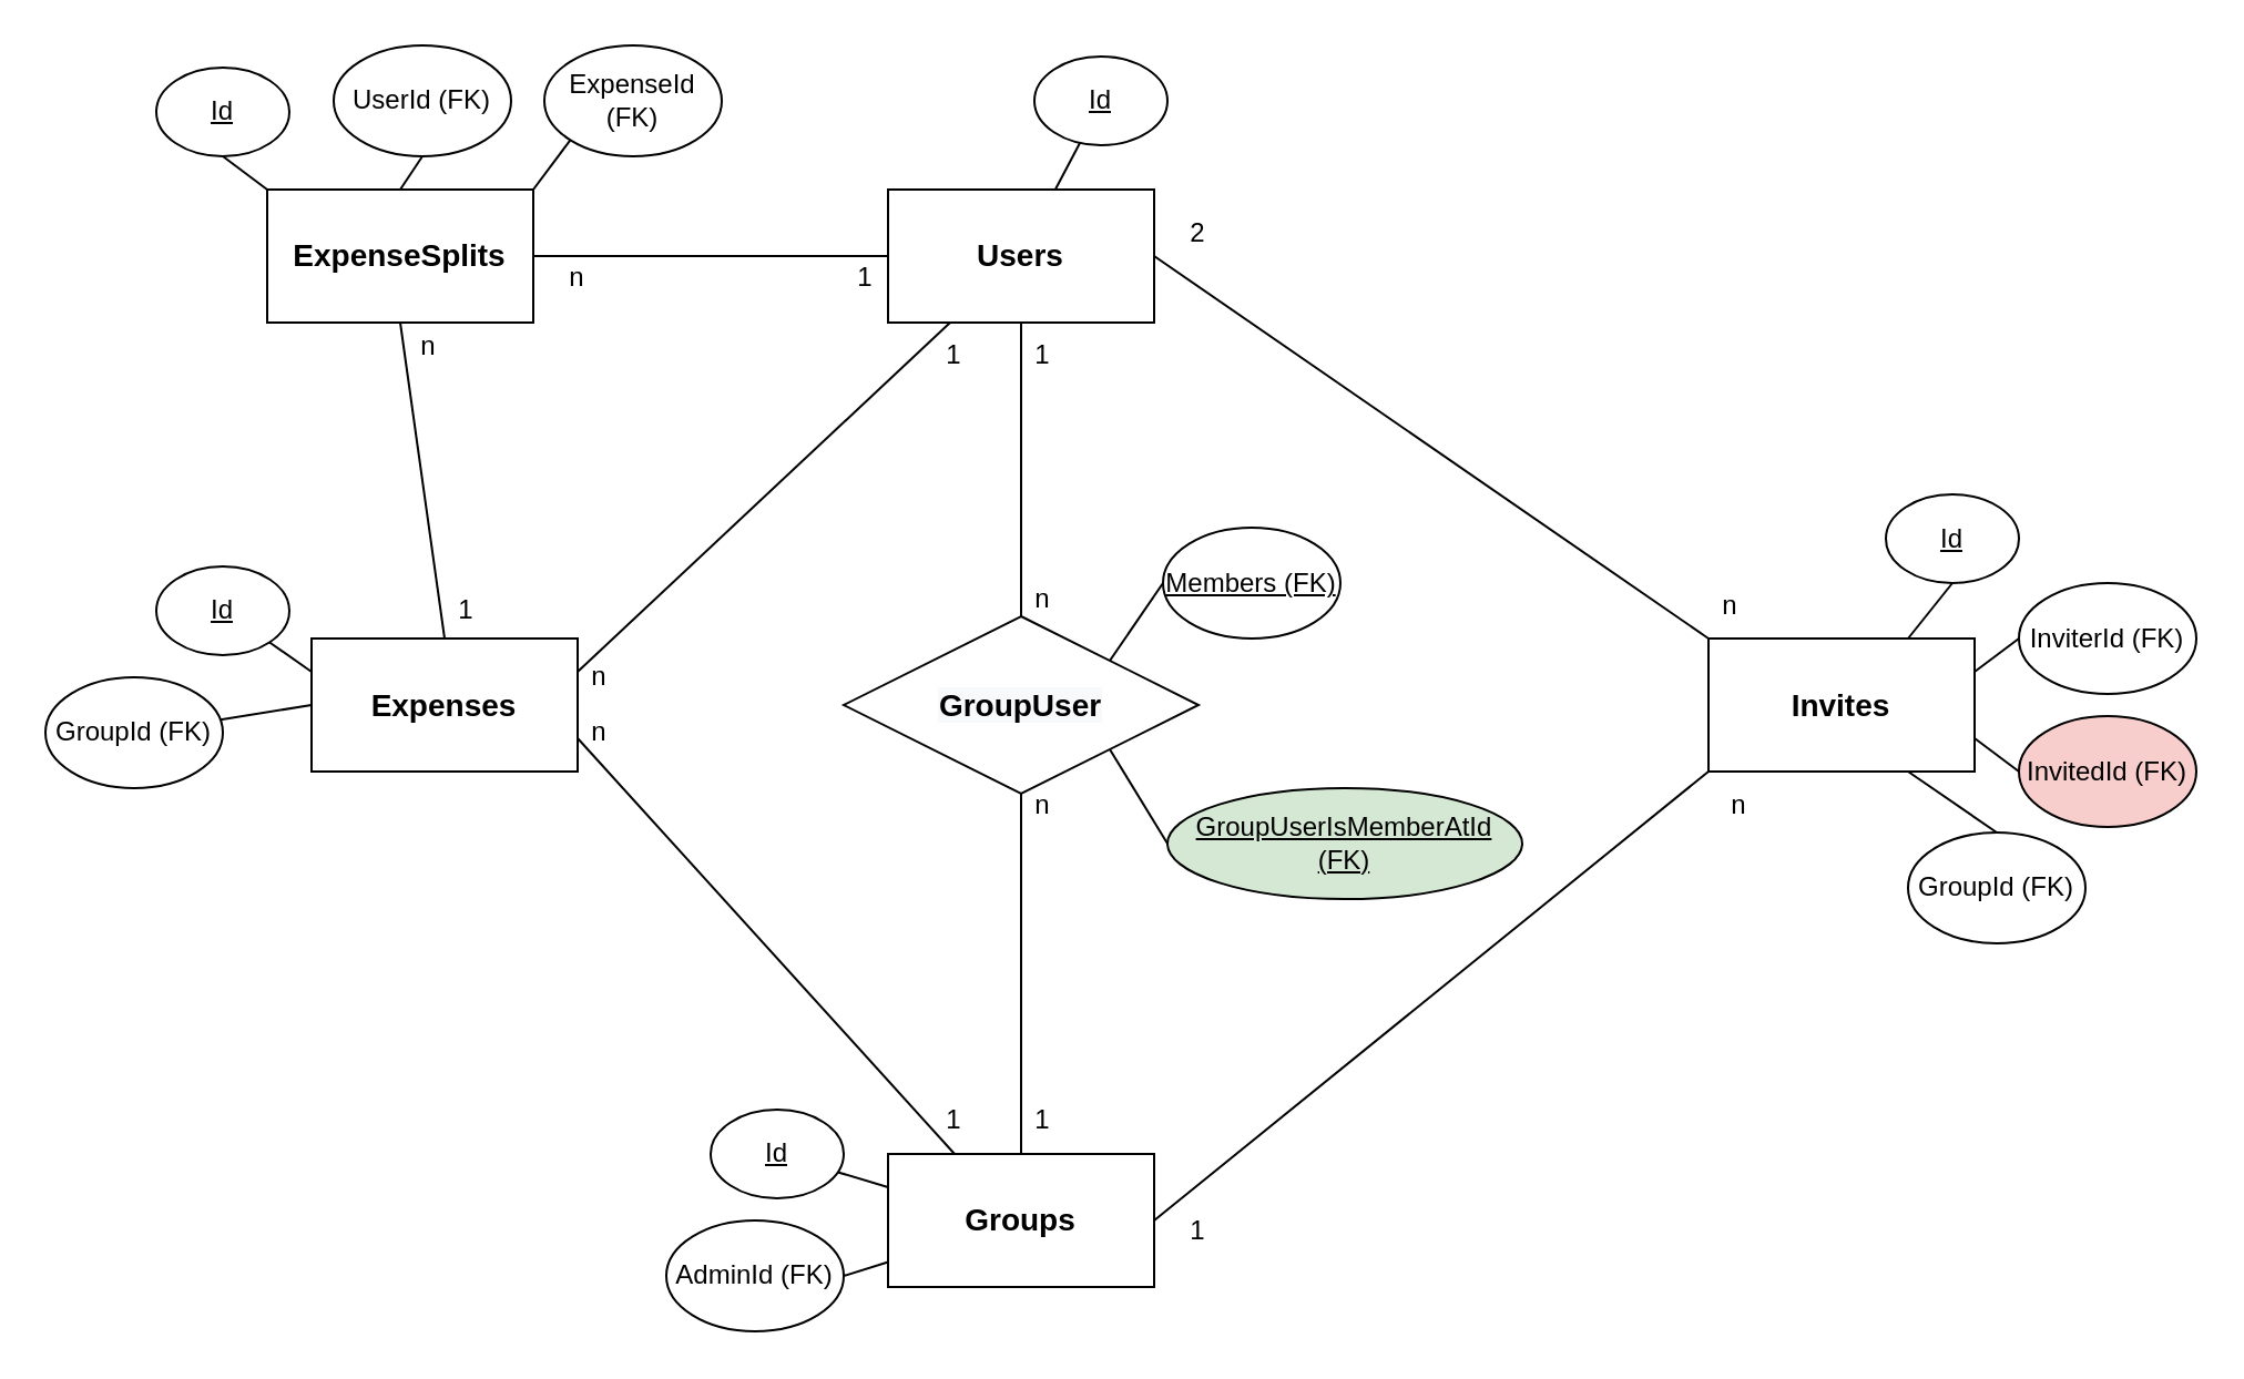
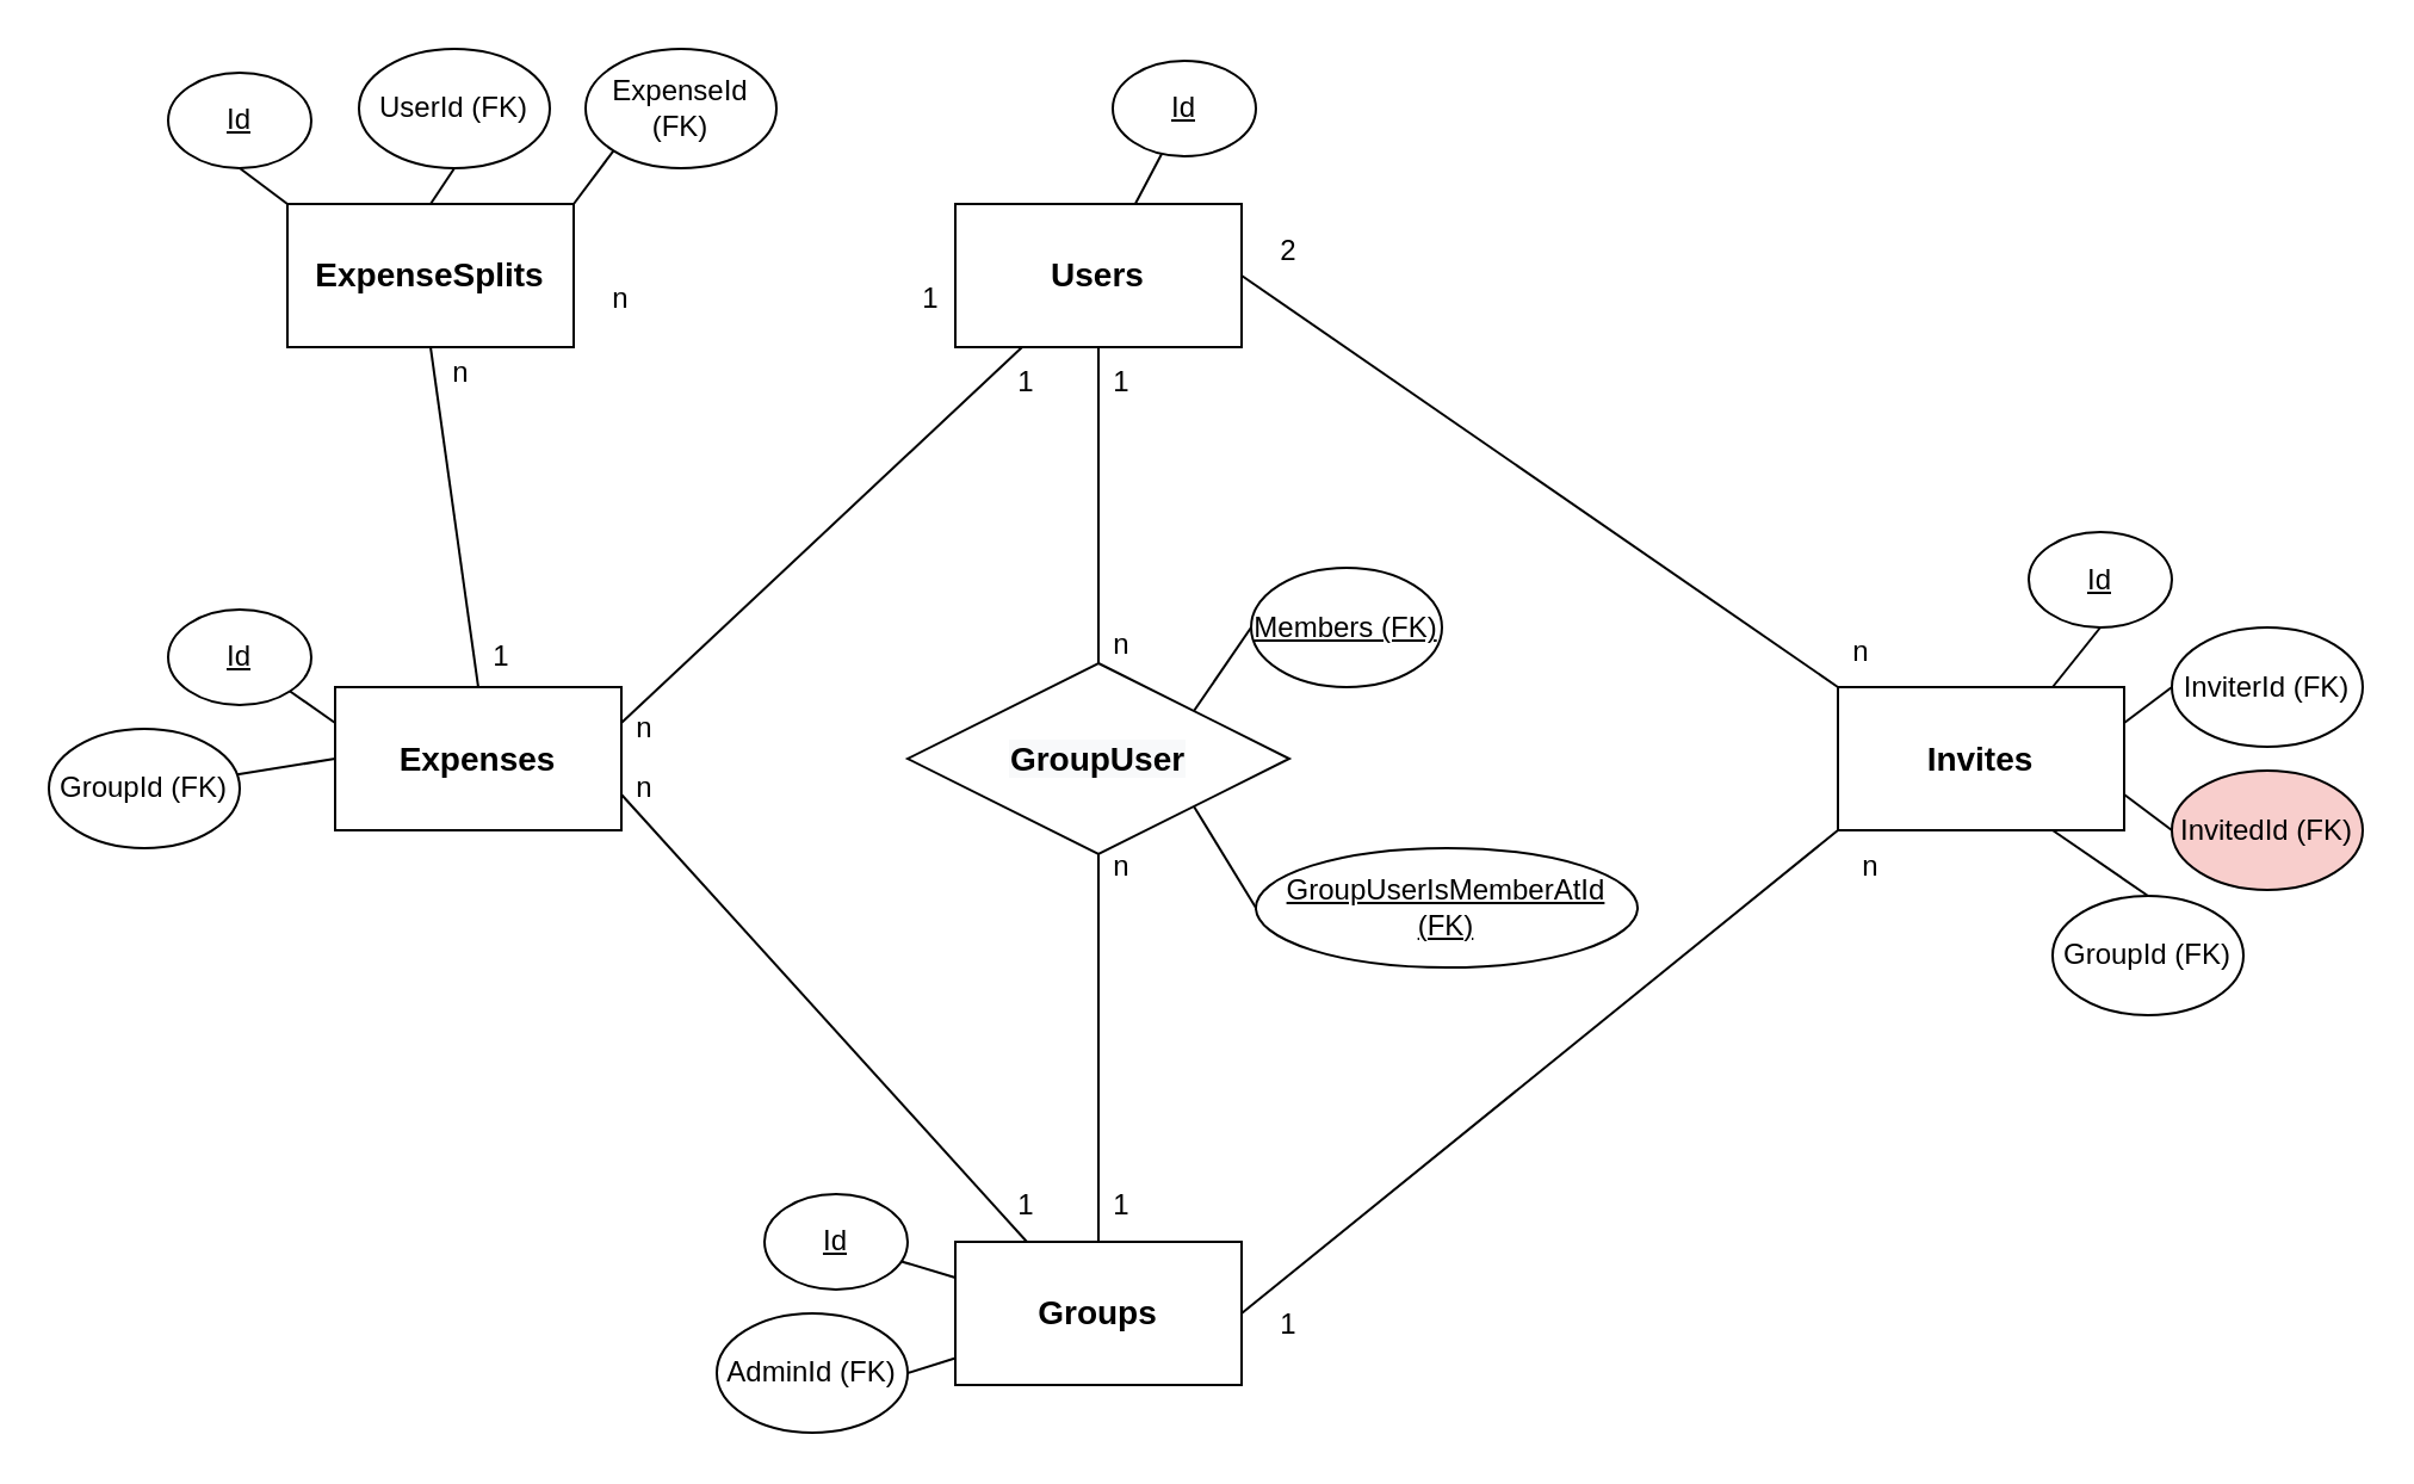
  <mxCell id="0" />
  <mxCell id="1" parent="0" />
  <mxCell id="2" style="edgeStyle=none;rounded=0;orthogonalLoop=1;jettySize=auto;html=1;exitX=1;exitY=0.75;exitDx=0;exitDy=0;entryX=0.25;entryY=0;entryDx=0;entryDy=0;endArrow=none;endFill=0;" edge="1" parent="1" source="4" target="10"><mxGeometry relative="1" as="geometry" /></mxCell>
  <mxCell id="3" style="edgeStyle=none;rounded=0;orthogonalLoop=1;jettySize=auto;html=1;exitX=1;exitY=0.25;exitDx=0;exitDy=0;endArrow=none;endFill=0;" edge="1" parent="1" source="4" target="9"><mxGeometry relative="1" as="geometry" /></mxCell>
  <mxCell id="4" value="&lt;span style=&quot;font-weight: 700;&quot;&gt;Expenses&lt;/span&gt;" style="rounded=0;whiteSpace=wrap;html=1;fontSize=14;" parent="1" vertex="1"><mxGeometry x="140" y="287.5" width="120" height="60" as="geometry" /></mxCell>
  <mxCell id="5" style="edgeStyle=none;rounded=0;orthogonalLoop=1;jettySize=auto;html=1;exitX=0;exitY=1;exitDx=0;exitDy=0;entryX=1;entryY=0.5;entryDx=0;entryDy=0;endArrow=none;endFill=0;" edge="1" parent="1" source="6" target="10"><mxGeometry relative="1" as="geometry" /></mxCell>
  <mxCell id="6" value="&lt;span style=&quot;font-weight: 700;&quot;&gt;Invites&lt;/span&gt;" style="rounded=0;whiteSpace=wrap;html=1;fontSize=14;" parent="1" vertex="1"><mxGeometry x="770" y="287.5" width="120" height="60" as="geometry" /></mxCell>
  <mxCell id="7" style="edgeStyle=none;rounded=0;orthogonalLoop=1;jettySize=auto;html=1;exitX=0.5;exitY=1;exitDx=0;exitDy=0;endArrow=none;endFill=0;" edge="1" parent="1" source="9" target="17"><mxGeometry relative="1" as="geometry" /></mxCell>
  <mxCell id="8" style="edgeStyle=none;rounded=0;orthogonalLoop=1;jettySize=auto;html=1;exitX=1;exitY=0.5;exitDx=0;exitDy=0;entryX=0;entryY=0;entryDx=0;entryDy=0;endArrow=none;endFill=0;" edge="1" parent="1" source="9" target="6"><mxGeometry relative="1" as="geometry" /></mxCell>
  <mxCell id="9" value="&lt;span style=&quot;font-weight: 700;&quot;&gt;Users&lt;/span&gt;" style="rounded=0;whiteSpace=wrap;html=1;fontSize=14;" parent="1" vertex="1"><mxGeometry x="400" y="85" width="120" height="60" as="geometry" /></mxCell>
  <mxCell id="10" value="&lt;span style=&quot;font-weight: 700;&quot;&gt;Groups&lt;/span&gt;" style="rounded=0;whiteSpace=wrap;html=1;fontSize=14;" parent="1" vertex="1"><mxGeometry x="400" y="520" width="120" height="60" as="geometry" /></mxCell>
- <mxCell id="11" style="edgeStyle=none;rounded=0;orthogonalLoop=1;jettySize=auto;html=1;exitX=1;exitY=0.5;exitDx=0;exitDy=0;entryX=0;entryY=0.5;entryDx=0;entryDy=0;endArrow=none;endFill=0;" edge="1" parent="1" source="13" target="9"><mxGeometry relative="1" as="geometry" /></mxCell>
  <mxCell id="12" style="edgeStyle=none;rounded=0;orthogonalLoop=1;jettySize=auto;html=1;exitX=0.5;exitY=1;exitDx=0;exitDy=0;entryX=0.5;entryY=0;entryDx=0;entryDy=0;endArrow=none;endFill=0;" edge="1" parent="1" source="13" target="4"><mxGeometry relative="1" as="geometry" /></mxCell>
  <mxCell id="13" value="&lt;span style=&quot;font-weight: 700;&quot;&gt;ExpenseSplits&lt;/span&gt;" style="rounded=0;whiteSpace=wrap;html=1;fontSize=14;" parent="1" vertex="1"><mxGeometry x="120" y="85" width="120" height="60" as="geometry" /></mxCell>
  <mxCell id="14" style="edgeStyle=none;rounded=0;orthogonalLoop=1;jettySize=auto;html=1;exitX=0.5;exitY=1;exitDx=0;exitDy=0;entryX=0.5;entryY=0;entryDx=0;entryDy=0;endArrow=none;endFill=0;" edge="1" parent="1" source="17" target="10"><mxGeometry relative="1" as="geometry" /></mxCell>
  <mxCell id="15" style="edgeStyle=none;rounded=0;orthogonalLoop=1;jettySize=auto;html=1;exitX=1;exitY=0;exitDx=0;exitDy=0;entryX=0;entryY=0.5;entryDx=0;entryDy=0;endArrow=none;endFill=0;" edge="1" parent="1" source="17" target="42"><mxGeometry relative="1" as="geometry" /></mxCell>
  <mxCell id="16" style="edgeStyle=none;rounded=0;orthogonalLoop=1;jettySize=auto;html=1;exitX=1;exitY=1;exitDx=0;exitDy=0;entryX=0;entryY=0.5;entryDx=0;entryDy=0;endArrow=none;endFill=0;" edge="1" parent="1" source="17" target="43"><mxGeometry relative="1" as="geometry" /></mxCell>
  <mxCell id="17" value="&lt;span style=&quot;color: rgb(0, 0, 0); font-family: Helvetica; font-size: 14px; font-style: normal; font-variant-ligatures: normal; font-variant-caps: normal; font-weight: 700; letter-spacing: normal; orphans: 2; text-align: center; text-indent: 0px; text-transform: none; widows: 2; word-spacing: 0px; -webkit-text-stroke-width: 0px; background-color: rgb(248, 249, 250); text-decoration-thickness: initial; text-decoration-style: initial; text-decoration-color: initial; float: none; display: inline !important;&quot;&gt;GroupUser&lt;/span&gt;" style="rhombus;whiteSpace=wrap;html=1;" vertex="1" parent="1"><mxGeometry x="380" y="277.5" width="160" height="80" as="geometry" /></mxCell>
  <mxCell id="18" style="edgeStyle=none;rounded=0;orthogonalLoop=1;jettySize=auto;html=1;exitX=0.5;exitY=1;exitDx=0;exitDy=0;entryX=0;entryY=0;entryDx=0;entryDy=0;endArrow=none;endFill=0;" edge="1" parent="1" source="19" target="13"><mxGeometry relative="1" as="geometry" /></mxCell>
  <mxCell id="19" value="&lt;u&gt;Id&lt;/u&gt;" style="ellipse;whiteSpace=wrap;html=1;" vertex="1" parent="1"><mxGeometry x="70" y="30" width="60" height="40" as="geometry" /></mxCell>
  <mxCell id="20" style="edgeStyle=none;rounded=0;orthogonalLoop=1;jettySize=auto;html=1;exitX=0.5;exitY=1;exitDx=0;exitDy=0;entryX=0.75;entryY=0;entryDx=0;entryDy=0;endArrow=none;endFill=0;" edge="1" parent="1" source="21" target="6"><mxGeometry relative="1" as="geometry" /></mxCell>
  <mxCell id="21" value="&lt;u&gt;Id&lt;/u&gt;" style="ellipse;whiteSpace=wrap;html=1;" vertex="1" parent="1"><mxGeometry x="850" y="222.5" width="60" height="40" as="geometry" /></mxCell>
  <mxCell id="22" style="rounded=0;orthogonalLoop=1;jettySize=auto;html=1;endArrow=none;endFill=0;" edge="1" parent="1" source="23" target="9"><mxGeometry relative="1" as="geometry" /></mxCell>
  <mxCell id="23" value="&lt;u&gt;Id&lt;/u&gt;" style="ellipse;whiteSpace=wrap;html=1;" vertex="1" parent="1"><mxGeometry x="466" y="25" width="60" height="40" as="geometry" /></mxCell>
  <mxCell id="24" style="edgeStyle=none;rounded=0;orthogonalLoop=1;jettySize=auto;html=1;entryX=0;entryY=0.25;entryDx=0;entryDy=0;endArrow=none;endFill=0;" edge="1" parent="1" source="25" target="10"><mxGeometry relative="1" as="geometry" /></mxCell>
  <mxCell id="25" value="&lt;u&gt;Id&lt;/u&gt;" style="ellipse;whiteSpace=wrap;html=1;" vertex="1" parent="1"><mxGeometry x="320" y="500" width="60" height="40" as="geometry" /></mxCell>
  <mxCell id="26" style="edgeStyle=none;rounded=0;orthogonalLoop=1;jettySize=auto;html=1;entryX=0;entryY=0.25;entryDx=0;entryDy=0;endArrow=none;endFill=0;" edge="1" parent="1" source="27" target="4"><mxGeometry relative="1" as="geometry" /></mxCell>
  <mxCell id="27" value="&lt;u&gt;Id&lt;/u&gt;" style="ellipse;whiteSpace=wrap;html=1;" vertex="1" parent="1"><mxGeometry x="70" y="255" width="60" height="40" as="geometry" /></mxCell>
  <mxCell id="28" style="edgeStyle=none;rounded=0;orthogonalLoop=1;jettySize=auto;html=1;exitX=1;exitY=0.5;exitDx=0;exitDy=0;endArrow=none;endFill=0;" edge="1" parent="1" source="29" target="10"><mxGeometry relative="1" as="geometry" /></mxCell>
  <mxCell id="29" value="AdminId (FK)" style="ellipse;whiteSpace=wrap;html=1;" vertex="1" parent="1"><mxGeometry x="300" y="550" width="80" height="50" as="geometry" /></mxCell>
  <mxCell id="30" style="edgeStyle=none;rounded=0;orthogonalLoop=1;jettySize=auto;html=1;exitX=0;exitY=0.5;exitDx=0;exitDy=0;entryX=1;entryY=0.25;entryDx=0;entryDy=0;endArrow=none;endFill=0;" edge="1" parent="1" source="31" target="6"><mxGeometry relative="1" as="geometry" /></mxCell>
  <mxCell id="31" value="InviterId (FK)" style="ellipse;whiteSpace=wrap;html=1;" vertex="1" parent="1"><mxGeometry x="910" y="262.5" width="80" height="50" as="geometry" /></mxCell>
  <mxCell id="32" style="edgeStyle=none;rounded=0;orthogonalLoop=1;jettySize=auto;html=1;exitX=0;exitY=0.5;exitDx=0;exitDy=0;entryX=1;entryY=0.75;entryDx=0;entryDy=0;endArrow=none;endFill=0;" edge="1" parent="1" source="33" target="6"><mxGeometry relative="1" as="geometry" /></mxCell>
  <mxCell id="33" value="InvitedId (FK)" style="ellipse;whiteSpace=wrap;html=1;fillColor=#f8cecc;" vertex="1" parent="1"><mxGeometry x="910" y="322.5" width="80" height="50" as="geometry" /></mxCell>
  <mxCell id="34" style="edgeStyle=none;rounded=0;orthogonalLoop=1;jettySize=auto;html=1;exitX=0.5;exitY=0;exitDx=0;exitDy=0;entryX=0.75;entryY=1;entryDx=0;entryDy=0;endArrow=none;endFill=0;" edge="1" parent="1" source="35" target="6"><mxGeometry relative="1" as="geometry" /></mxCell>
  <mxCell id="35" value="GroupId (FK)" style="ellipse;whiteSpace=wrap;html=1;" vertex="1" parent="1"><mxGeometry x="860" y="375" width="80" height="50" as="geometry" /></mxCell>
  <mxCell id="36" style="edgeStyle=none;rounded=0;orthogonalLoop=1;jettySize=auto;html=1;entryX=0;entryY=0.5;entryDx=0;entryDy=0;endArrow=none;endFill=0;" edge="1" parent="1" source="37" target="4"><mxGeometry relative="1" as="geometry" /></mxCell>
  <mxCell id="37" value="GroupId (FK)" style="ellipse;whiteSpace=wrap;html=1;" vertex="1" parent="1"><mxGeometry x="20" y="305" width="80" height="50" as="geometry" /></mxCell>
  <mxCell id="38" style="edgeStyle=none;rounded=0;orthogonalLoop=1;jettySize=auto;html=1;exitX=0.5;exitY=1;exitDx=0;exitDy=0;entryX=0.5;entryY=0;entryDx=0;entryDy=0;endArrow=none;endFill=0;" edge="1" parent="1" source="39" target="13"><mxGeometry relative="1" as="geometry" /></mxCell>
  <mxCell id="39" value="UserId (FK)" style="ellipse;whiteSpace=wrap;html=1;" vertex="1" parent="1"><mxGeometry x="150" y="20" width="80" height="50" as="geometry" /></mxCell>
  <mxCell id="40" style="edgeStyle=none;rounded=0;orthogonalLoop=1;jettySize=auto;html=1;exitX=0;exitY=1;exitDx=0;exitDy=0;entryX=1;entryY=0;entryDx=0;entryDy=0;endArrow=none;endFill=0;" edge="1" parent="1" source="41" target="13"><mxGeometry relative="1" as="geometry" /></mxCell>
  <mxCell id="41" value="ExpenseId (FK)" style="ellipse;whiteSpace=wrap;html=1;" vertex="1" parent="1"><mxGeometry x="245" y="20" width="80" height="50" as="geometry" /></mxCell>
  <mxCell id="42" value="&lt;u&gt;Members (FK)&lt;/u&gt;" style="ellipse;whiteSpace=wrap;html=1;" vertex="1" parent="1"><mxGeometry x="524" y="237.5" width="80" height="50" as="geometry" /></mxCell>
- <mxCell id="43" value="&lt;u&gt;GroupUserIsMemberAtId (FK)&lt;/u&gt;" style="ellipse;whiteSpace=wrap;html=1;fillColor=#d5e8d4;" vertex="1" parent="1"><mxGeometry x="526" y="355" width="160" height="50" as="geometry" /></mxCell>
+ <mxCell id="43" value="&lt;u&gt;GroupUserIsMemberAtId (FK)&lt;/u&gt;" style="ellipse;whiteSpace=wrap;html=1;" vertex="1" parent="1"><mxGeometry x="526" y="355" width="160" height="50" as="geometry" /></mxCell>
  <mxCell id="44" value="1" style="text;html=1;strokeColor=none;fillColor=none;align=center;verticalAlign=middle;whiteSpace=wrap;rounded=0;" vertex="1" parent="1"><mxGeometry x="450" y="145" width="40" height="30" as="geometry" /></mxCell>
  <mxCell id="45" value="1" style="text;html=1;strokeColor=none;fillColor=none;align=center;verticalAlign=middle;whiteSpace=wrap;rounded=0;" vertex="1" parent="1"><mxGeometry x="450" y="490" width="40" height="30" as="geometry" /></mxCell>
  <mxCell id="46" value="1" style="text;html=1;strokeColor=none;fillColor=none;align=center;verticalAlign=middle;whiteSpace=wrap;rounded=0;" vertex="1" parent="1"><mxGeometry x="520" y="540" width="40" height="30" as="geometry" /></mxCell>
  <mxCell id="47" value="2" style="text;html=1;strokeColor=none;fillColor=none;align=center;verticalAlign=middle;whiteSpace=wrap;rounded=0;" vertex="1" parent="1"><mxGeometry x="520" y="90" width="40" height="30" as="geometry" /></mxCell>
  <mxCell id="48" value="n" style="text;html=1;strokeColor=none;fillColor=none;align=center;verticalAlign=middle;whiteSpace=wrap;rounded=0;" vertex="1" parent="1"><mxGeometry x="760" y="257.5" width="40" height="30" as="geometry" /></mxCell>
  <mxCell id="49" value="n" style="text;html=1;strokeColor=none;fillColor=none;align=center;verticalAlign=middle;whiteSpace=wrap;rounded=0;" vertex="1" parent="1"><mxGeometry x="764" y="347.5" width="40" height="30" as="geometry" /></mxCell>
  <mxCell id="50" value="n" style="text;html=1;strokeColor=none;fillColor=none;align=center;verticalAlign=middle;whiteSpace=wrap;rounded=0;" vertex="1" parent="1"><mxGeometry x="450" y="347.5" width="40" height="30" as="geometry" /></mxCell>
  <mxCell id="51" value="n" style="text;html=1;strokeColor=none;fillColor=none;align=center;verticalAlign=middle;whiteSpace=wrap;rounded=0;" vertex="1" parent="1"><mxGeometry x="450" y="255" width="40" height="30" as="geometry" /></mxCell>
  <mxCell id="52" value="n" style="text;html=1;strokeColor=none;fillColor=none;align=center;verticalAlign=middle;whiteSpace=wrap;rounded=0;" vertex="1" parent="1"><mxGeometry x="240" y="110" width="40" height="30" as="geometry" /></mxCell>
  <mxCell id="53" value="1" style="text;html=1;strokeColor=none;fillColor=none;align=center;verticalAlign=middle;whiteSpace=wrap;rounded=0;" vertex="1" parent="1"><mxGeometry y="110" width="40" height="30" as="geometry" x="370" /></mxCell>
  <mxCell id="54" value="1" style="text;html=1;strokeColor=none;fillColor=none;align=center;verticalAlign=middle;whiteSpace=wrap;rounded=0;" vertex="1" parent="1"><mxGeometry x="190" y="260" width="40" height="30" as="geometry" /></mxCell>
  <mxCell id="55" value="n" style="text;html=1;strokeColor=none;fillColor=none;align=center;verticalAlign=middle;whiteSpace=wrap;rounded=0;" vertex="1" parent="1"><mxGeometry x="173" y="141" width="40" height="30" as="geometry" /></mxCell>
  <mxCell id="56" value="1" style="text;html=1;strokeColor=none;fillColor=none;align=center;verticalAlign=middle;whiteSpace=wrap;rounded=0;" vertex="1" parent="1"><mxGeometry x="410" y="145" width="40" height="30" as="geometry" /></mxCell>
  <mxCell id="57" value="n" style="text;html=1;strokeColor=none;fillColor=none;align=center;verticalAlign=middle;whiteSpace=wrap;rounded=0;" vertex="1" parent="1"><mxGeometry x="250" y="290" width="40" height="30" as="geometry" /></mxCell>
  <mxCell id="58" value="1" style="text;html=1;strokeColor=none;fillColor=none;align=center;verticalAlign=middle;whiteSpace=wrap;rounded=0;" vertex="1" parent="1"><mxGeometry x="410" y="490" width="40" height="30" as="geometry" /></mxCell>
  <mxCell id="59" value="n" style="text;html=1;strokeColor=none;fillColor=none;align=center;verticalAlign=middle;whiteSpace=wrap;rounded=0;" vertex="1" parent="1"><mxGeometry x="250" y="315" width="40" height="30" as="geometry" /></mxCell>
